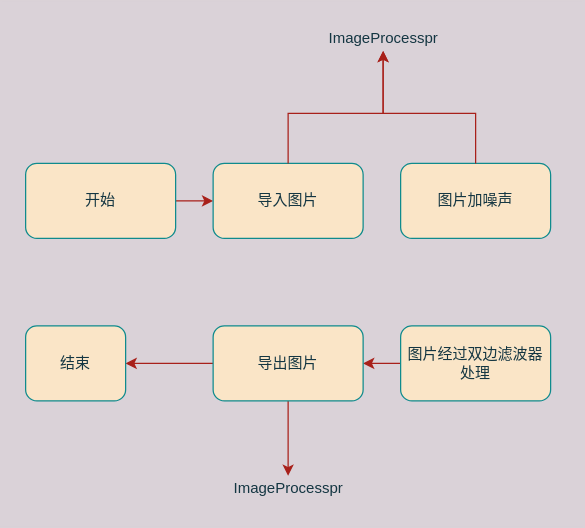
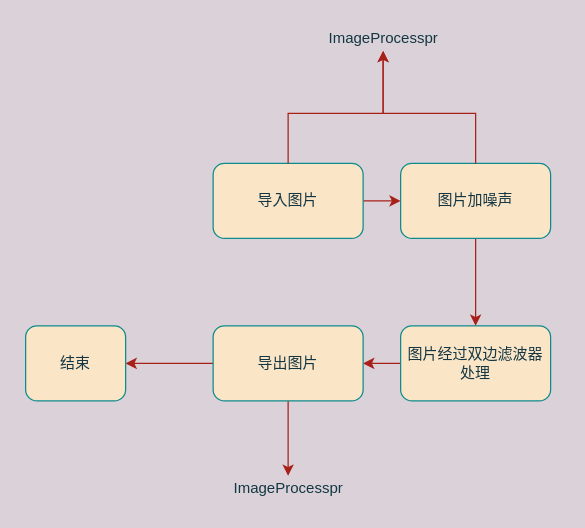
  <mxCell id="0" />
  <mxCell id="1" parent="0" />
- <mxCell id="2" value="" style="edgeStyle=orthogonalEdgeStyle;rounded=0;orthogonalLoop=1;jettySize=auto;html=1;labelBackgroundColor=#DAD2D8;strokeColor=#A8201A;fontColor=#143642;" parent="1" source="3" target="5" edge="1"><mxGeometry relative="1" as="geometry" /></mxCell>
- <mxCell id="3" value="开始" style="rounded=1;whiteSpace=wrap;html=1;fillColor=#FAE5C7;strokeColor=#0F8B8D;fontColor=#143642;" parent="1" vertex="1"><mxGeometry x="20" y="130" width="120" height="60" as="geometry" /></mxCell>
+ <mxCell id="4" value="" style="edgeStyle=orthogonalEdgeStyle;rounded=0;orthogonalLoop=1;jettySize=auto;html=1;labelBackgroundColor=#DAD2D8;strokeColor=#A8201A;fontColor=#143642;" parent="1" source="5" target="7" edge="1"><mxGeometry relative="1" as="geometry" /></mxCell>
  <mxCell id="5" value="导入图片" style="whiteSpace=wrap;html=1;rounded=1;fillColor=#FAE5C7;strokeColor=#0F8B8D;fontColor=#143642;" parent="1" vertex="1"><mxGeometry x="170" y="130" width="120" height="60" as="geometry" /></mxCell>
+ <mxCell id="6" value="" style="edgeStyle=orthogonalEdgeStyle;rounded=0;orthogonalLoop=1;jettySize=auto;html=1;labelBackgroundColor=#DAD2D8;strokeColor=#A8201A;fontColor=#143642;" parent="1" source="7" target="9" edge="1"><mxGeometry relative="1" as="geometry" /></mxCell>
  <mxCell id="7" value="图片加噪声" style="whiteSpace=wrap;html=1;rounded=1;fillColor=#FAE5C7;strokeColor=#0F8B8D;fontColor=#143642;" parent="1" vertex="1"><mxGeometry x="320" y="130" width="120" height="60" as="geometry" /></mxCell>
  <mxCell id="8" value="" style="edgeStyle=orthogonalEdgeStyle;rounded=0;orthogonalLoop=1;jettySize=auto;html=1;labelBackgroundColor=#DAD2D8;strokeColor=#A8201A;fontColor=#143642;" parent="1" source="9" target="12" edge="1"><mxGeometry relative="1" as="geometry" /></mxCell>
  <mxCell id="9" value="图片经过双边滤波器处理" style="whiteSpace=wrap;html=1;rounded=1;fillColor=#FAE5C7;strokeColor=#0F8B8D;fontColor=#143642;" parent="1" vertex="1"><mxGeometry x="320" y="260" width="120" height="60" as="geometry" /></mxCell>
  <mxCell id="10" value="" style="edgeStyle=orthogonalEdgeStyle;rounded=0;orthogonalLoop=1;jettySize=auto;html=1;labelBackgroundColor=#DAD2D8;strokeColor=#A8201A;fontColor=#143642;" parent="1" source="12" target="13" edge="1"><mxGeometry relative="1" as="geometry" /></mxCell>
  <mxCell id="11" value="" style="edgeStyle=orthogonalEdgeStyle;rounded=0;orthogonalLoop=1;jettySize=auto;html=1;labelBackgroundColor=#DAD2D8;strokeColor=#A8201A;fontColor=#143642;" parent="1" source="12" target="17" edge="1"><mxGeometry relative="1" as="geometry" /></mxCell>
  <mxCell id="12" value="导出图片" style="whiteSpace=wrap;html=1;rounded=1;fillColor=#FAE5C7;strokeColor=#0F8B8D;fontColor=#143642;" parent="1" vertex="1"><mxGeometry x="170" y="260" width="120" height="60" as="geometry" /></mxCell>
  <mxCell id="13" value="结束" style="whiteSpace=wrap;html=1;rounded=1;fillColor=#FAE5C7;strokeColor=#0F8B8D;fontColor=#143642;" parent="1" vertex="1"><mxGeometry x="20" y="260" width="80" height="60" as="geometry" /></mxCell>
  <mxCell id="14" value="" style="edgeStyle=elbowEdgeStyle;elbow=vertical;endArrow=classic;html=1;rounded=0;exitX=0.5;exitY=0;exitDx=0;exitDy=0;labelBackgroundColor=#DAD2D8;strokeColor=#A8201A;fontColor=#143642;" parent="1" source="5" edge="1"><mxGeometry width="50" height="50" relative="1" as="geometry"><mxPoint x="206" y="210" as="sourcePoint" /><mxPoint x="306" y="40" as="targetPoint" /><Array as="points"><mxPoint x="276" y="90" /></Array></mxGeometry></mxCell>
  <mxCell id="15" value="" style="edgeStyle=elbowEdgeStyle;elbow=vertical;endArrow=classic;html=1;rounded=0;exitX=0.5;exitY=0;exitDx=0;exitDy=0;labelBackgroundColor=#DAD2D8;strokeColor=#A8201A;fontColor=#143642;" parent="1" source="7" edge="1"><mxGeometry width="50" height="50" relative="1" as="geometry"><mxPoint x="386" y="130" as="sourcePoint" /><mxPoint x="306" y="40" as="targetPoint" /><Array as="points"><mxPoint x="336" y="90" /><mxPoint x="316" y="90" /><mxPoint x="446" y="90" /><mxPoint x="366" y="90" /><mxPoint x="366" y="90" /><mxPoint x="356" y="80" /></Array></mxGeometry></mxCell>
  <mxCell id="16" value="ImageProcesspr" style="text;html=1;align=center;verticalAlign=middle;resizable=0;points=[];autosize=1;strokeColor=none;fillColor=none;fontColor=#143642;" parent="1" vertex="1"><mxGeometry x="256" y="20" width="100" height="20" as="geometry" /></mxCell>
  <mxCell id="17" value="ImageProcesspr" style="text;html=1;align=center;verticalAlign=middle;resizable=0;points=[];autosize=1;strokeColor=none;fillColor=none;fontColor=#143642;" parent="1" vertex="1"><mxGeometry x="180" y="380" width="100" height="20" as="geometry" /></mxCell>
